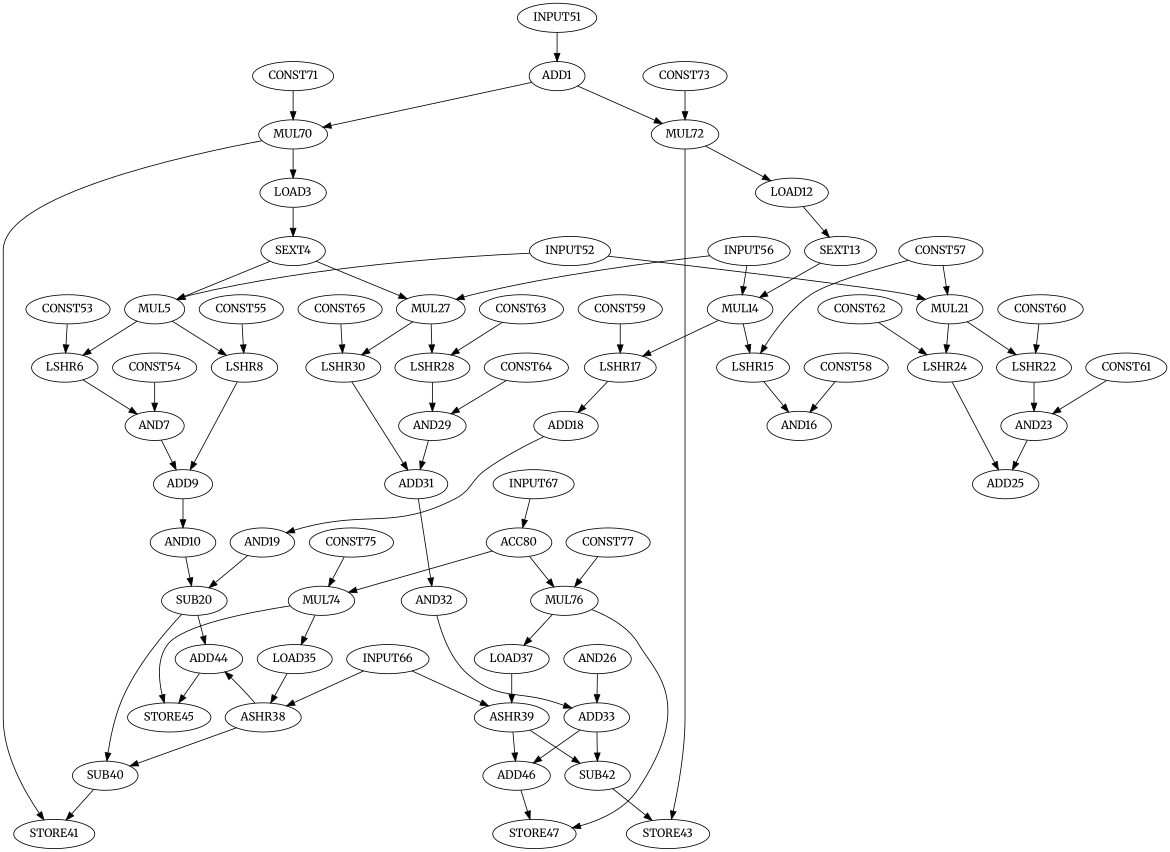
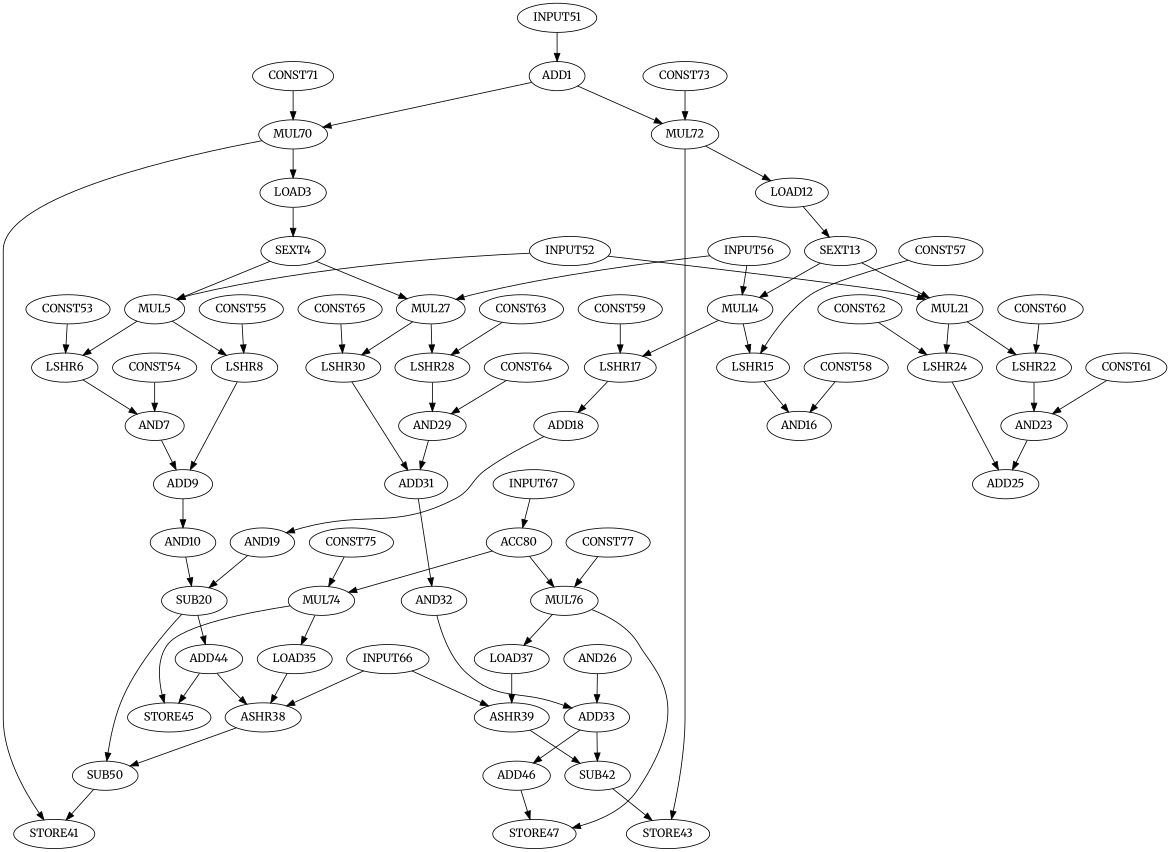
  digraph {
    fontname=Merriweather
    node [fontname=Merriweather opcode=const]
    edge [fontname=Merriweather operand=0]
    ADD1 [opcode=add]
    MUL70 [opcode=MUL]
    MUL72 [opcode=MUL]
    LOAD3 [cycles=1 offset="0, 0" opcode=load ref_name=fr]
    STORE41 [cycles=1 offset="0, 0" opcode=store ref_name=fr]
    LOAD12 [cycles=1 offset="0, 0" opcode=load ref_name=fi]
    STORE43 [cycles=1 offset="0, 0" opcode=store ref_name=fi]
    SEXT4 [value=8208]
    MUL5 [opcode=mul]
    MUL27 [opcode=mul]
    LSHR6 [opcode=lshr]
    LSHR8 [opcode=lshr]
    LSHR28 [opcode=lshr]
    LSHR30 [opcode=lshr]
    AND7 [opcode=and]
    ADD9 [opcode=add]
    AND10 [value=65535]
    SUB20 [opcode=sub]
-   SUB40 [opcode=sub]
+   SUB40 [opcode=sub label=SUB50]
    ADD44 [opcode=add]
    SEXT13 [value=8208]
    MUL14 [opcode=mul]
    MUL21 [opcode=mul]
    LSHR15 [opcode=lshr]
    LSHR17 [opcode=lshr]
    LSHR22 [opcode=lshr]
    LSHR24 [opcode=lshr]
    AND16 [opcode=and]
    ADD18 [opcode=add]
    AND19 [value=65535]
    STORE45 [cycles=1 offset="0, 0" opcode=store ref_name=fr]
    AND23 [opcode=and]
    ADD25 [opcode=add]
    AND26 [value=65535]
    ADD33 [opcode=add]
    SUB42 [opcode=sub]
    ADD46 [opcode=add]
    AND29 [opcode=and]
    ADD31 [opcode=add]
    AND32 [value=65535]
    STORE47 [cycles=1 offset="0, 0" opcode=store ref_name=fi]
    LOAD35 [cycles=1 offset="0, 0" opcode=load ref_name=fr]
    ASHR38 [opcode=ashr]
    LOAD37 [cycles=1 offset="0, 0" opcode=load ref_name=fi]
    ASHR39 [opcode=ashr]
    INPUT51 [opcode=INPUT]
    INPUT52 [opcode=INPUT]
    CONST53 [value=14]
    CONST54 [value=1]
    CONST55 [value=15]
    INPUT56 [opcode=INPUT]
    CONST57 [value=14]
    CONST58 [value=1]
    CONST59 [value=15]
    CONST60 [value=14]
    CONST61 [value=1]
    CONST62 [value=15]
    CONST63 [value=14]
    CONST64 [value=1]
    CONST65 [value=15]
    INPUT66 [opcode=INPUT]
    INPUT67 [opcode=INPUT]
    ACC80 [acc_first=0 acc_params="0, 0, 1, 1" opcode=acc]
    MUL74 [opcode=MUL]
    MUL76 [opcode=MUL]
    CONST71 [value=2]
    CONST73 [value=2]
    CONST75 [value=2]
    CONST77 [value=2]
    ADD1 -> MUL70
    ADD1 -> MUL72
    MUL70 -> LOAD3
    MUL70 -> STORE41 [operand=1]
    MUL72 -> LOAD12
    MUL72 -> STORE43 [operand=1]
    LOAD3 -> SEXT4
    LOAD12 -> SEXT13
    SEXT4 -> MUL5
    SEXT4 -> MUL27
    MUL5 -> LSHR6
    MUL5 -> LSHR8
    MUL27 -> LSHR28
    MUL27 -> LSHR30
    LSHR6 -> AND7
    LSHR8 -> ADD9 [operand=1]
    LSHR28 -> AND29
    LSHR30 -> ADD31 [operand=1]
    AND7 -> ADD9
    ADD9 -> AND10
    AND10 -> SUB20
    SUB20 -> SUB40 [operand=1]
    SUB20 -> ADD44
    SUB40 -> STORE41
    ADD44 -> STORE45
    SEXT13 -> MUL14
-   CONST57 -> MUL21
+   SEXT13 -> MUL21
    MUL14 -> LSHR15
    MUL14 -> LSHR17
    MUL21 -> LSHR22
    MUL21 -> LSHR24
    LSHR15 -> AND16
    LSHR17 -> ADD18 [operand=1]
    LSHR22 -> AND23
    LSHR24 -> ADD25 [operand=1]
    ADD18 -> AND19
    AND19 -> SUB20 [operand=1]
    AND23 -> ADD25
    AND26 -> ADD33
    ADD33 -> SUB42 [operand=1]
    ADD33 -> ADD46
    SUB42 -> STORE43
    ADD46 -> STORE47
    AND29 -> ADD31
    ADD31 -> AND32
    AND32 -> ADD33 [operand=1]
    LOAD35 -> ASHR38
    ASHR38 -> SUB40
-   ASHR38 -> ADD44 [operand=1]
+   ADD44 -> ASHR38 [operand=1]
    LOAD37 -> ASHR39
    ASHR39 -> SUB42
-   ASHR39 -> ADD46 [operand=1]
    INPUT51 -> ADD1 [operand=1]
    INPUT52 -> MUL5 [operand=1]
    INPUT52 -> MUL21 [operand=1]
    CONST53 -> LSHR6 [operand=1]
    CONST54 -> AND7 [operand=1]
    CONST55 -> LSHR8 [operand=1]
    INPUT56 -> MUL27 [operand=1]
    INPUT56 -> MUL14 [operand=1]
    CONST57 -> LSHR15 [operand=1]
    CONST58 -> AND16 [operand=1]
    CONST59 -> LSHR17 [operand=1]
    CONST60 -> LSHR22 [operand=1]
    CONST61 -> AND23 [operand=1]
    CONST62 -> LSHR24 [operand=1]
    CONST63 -> LSHR28 [operand=1]
    CONST64 -> AND29 [operand=1]
    CONST65 -> LSHR30 [operand=1]
    INPUT66 -> ASHR38 [operand=1]
    INPUT66 -> ASHR39 [operand=1]
    INPUT67 -> ACC80
    ACC80 -> MUL74
    ACC80 -> MUL76
    MUL74 -> STORE45 [operand=1]
    MUL74 -> LOAD35
    MUL76 -> STORE47 [operand=1]
    MUL76 -> LOAD37
    CONST71 -> MUL70 [operand=1]
    CONST73 -> MUL72 [operand=1]
    CONST75 -> MUL74 [operand=1]
    CONST77 -> MUL76 [operand=1]
  }
